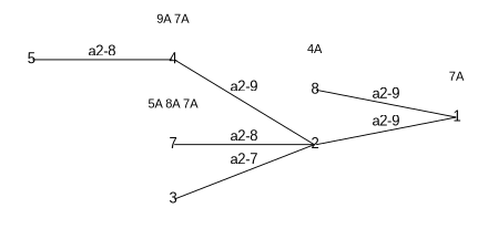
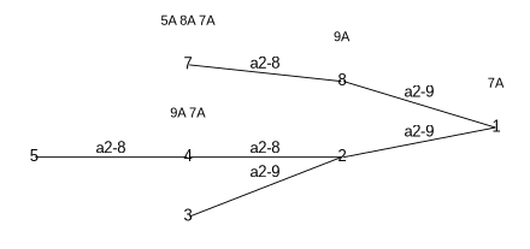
  graph {
    fontname="Liberation Sans"
    nodesep=0.05
    rankdir=LR
    ranksep=0.8
    splines=false
    node [fixedsize=true fontname="Liberation Sans" labelfontsize=12 scale=true shape=none]
    edge [fontname="Liberation Sans" labelangle=320.0 labeldistance=1.2 labelfontsize=12 headclip=false tailclip=false]
    1 [height=0.7]
    n2 [fontsize=12 height=0.3 label="7A" labelloc=b shape=plaintext]
    4 [height=0.7]
    n4 [fontsize=12 height=0.3 label="9A 7A" labelloc=b shape=plaintext]
    n5 [height=0.7 label=8]
-   n6 [fontsize=12 height=0.3 label="4A" labelloc=b shape=plaintext]
+   n6 [fontsize=12 height=0.3 label="9A" labelloc=b shape=plaintext]
    7 [height=0.7]
    n8 [fontsize=12 height=0.3 label="5A 8A 7A" labelloc=b shape=plaintext]
    2 [height=0.7]
    3 [height=0.7]
    5 [height=0.7]
    subgraph sub_1 {
      rank=same
      1
      n2
    }
    subgraph sub_2 {
      nodesep=0.2
      1
      n2
    }
    subgraph sub_3 {
      rank=same
      4
      n4
    }
    subgraph sub_4 {
      nodesep=0.2
      4
      n4
    }
    subgraph sub_5 {
      rank=same
      n5
      n6
    }
    subgraph sub_6 {
      nodesep=0.2
      n5
      n6
    }
    subgraph sub_7 {
      rank=same
      7
      n8
    }
    subgraph sub_8 {
      nodesep=0.2
      7
      n8
    }
    n2 -- 1 [style=invis headclip="" tailclip=""]
-   4 -- 2 [label="a2-9"]
+   4 -- 2 [label="a2-8"]
    n4 -- 4 [style=invis headclip="" tailclip=""]
    n5 -- 1 [label="a2-9"]
    n6 -- n5 [style=invis headclip="" tailclip=""]
-   7 -- 2 [label="a2-8"]
+   7 -- n5 [label="a2-8"]
    n8 -- 7 [style=invis headclip="" tailclip=""]
    2 -- 1 [label="a2-9"]
-   3 -- 2 [label="a2-7"]
+   3 -- 2 [label="a2-9"]
    5 -- 4 [label="a2-8"]
  }
